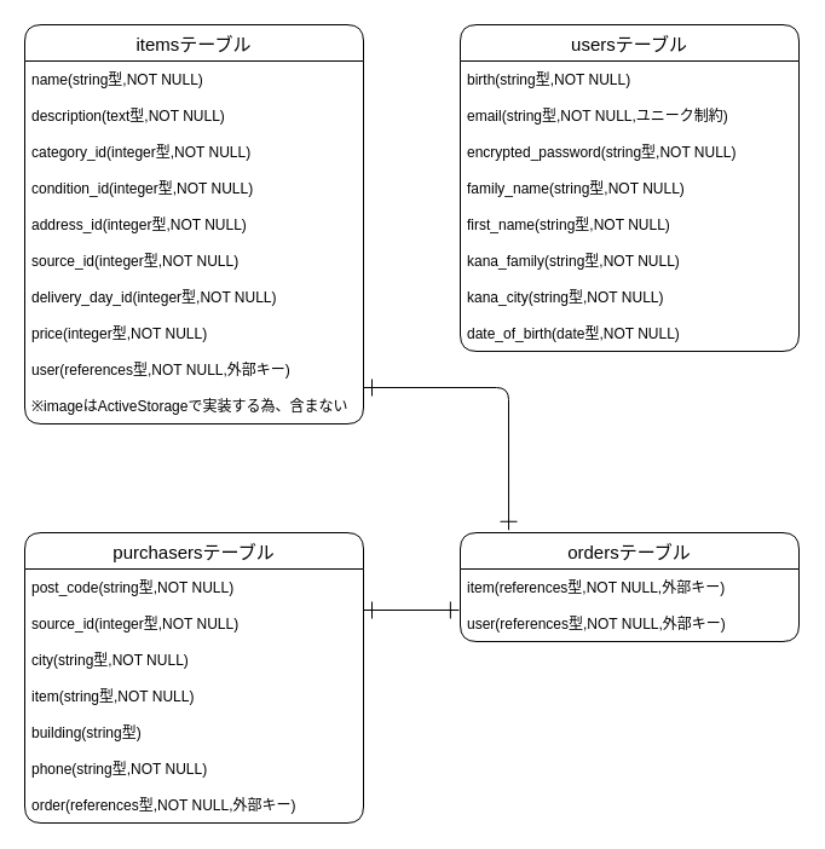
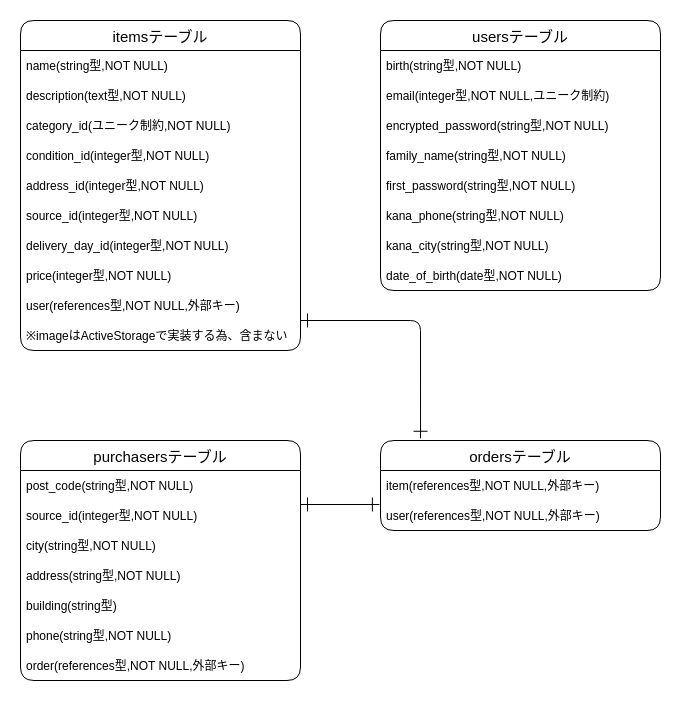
  <mxCell id="0" />
  <mxCell id="1" parent="0" />
  <mxCell id="2" value="itemsテーブル" style="swimlane;fontStyle=0;childLayout=stackLayout;horizontal=1;startSize=30;horizontalStack=0;resizeParent=1;resizeParentMax=0;resizeLast=0;collapsible=1;marginBottom=0;rounded=1;fontSize=15;" parent="1" vertex="1"><mxGeometry x="20" y="20" width="280" height="330" as="geometry" /></mxCell>
  <mxCell id="3" value="name(string型,NOT NULL)" style="text;strokeColor=none;fillColor=none;align=left;verticalAlign=middle;spacingLeft=4;spacingRight=4;overflow=hidden;points=[[0,0.5],[1,0.5]];portConstraint=eastwest;rotatable=0;rounded=1;" parent="2" vertex="1"><mxGeometry y="30" width="280" height="30" as="geometry" /></mxCell>
  <mxCell id="4" value="description(text型,NOT NULL)" style="text;strokeColor=none;fillColor=none;align=left;verticalAlign=middle;spacingLeft=4;spacingRight=4;overflow=hidden;points=[[0,0.5],[1,0.5]];portConstraint=eastwest;rotatable=0;rounded=1;" parent="2" vertex="1"><mxGeometry y="60" width="280" height="30" as="geometry" /></mxCell>
- <mxCell id="5" value="category_id(integer型,NOT NULL)" style="text;strokeColor=none;fillColor=none;align=left;verticalAlign=middle;spacingLeft=4;spacingRight=4;overflow=hidden;points=[[0,0.5],[1,0.5]];portConstraint=eastwest;rotatable=0;rounded=1;" parent="2" vertex="1"><mxGeometry y="90" width="280" height="30" as="geometry" /></mxCell>
+ <mxCell id="5" value="category_id(ユニーク制約,NOT NULL)" style="text;strokeColor=none;fillColor=none;align=left;verticalAlign=middle;spacingLeft=4;spacingRight=4;overflow=hidden;points=[[0,0.5],[1,0.5]];portConstraint=eastwest;rotatable=0;rounded=1;" parent="2" vertex="1"><mxGeometry y="90" width="280" height="30" as="geometry" /></mxCell>
  <mxCell id="6" value="condition_id(integer型,NOT NULL)" style="text;strokeColor=none;fillColor=none;align=left;verticalAlign=middle;spacingLeft=4;spacingRight=4;overflow=hidden;points=[[0,0.5],[1,0.5]];portConstraint=eastwest;rotatable=0;rounded=1;" parent="2" vertex="1"><mxGeometry y="120" width="280" height="30" as="geometry" /></mxCell>
  <mxCell id="7" value="address_id(integer型,NOT NULL)" style="text;strokeColor=none;fillColor=none;align=left;verticalAlign=middle;spacingLeft=4;spacingRight=4;overflow=hidden;points=[[0,0.5],[1,0.5]];portConstraint=eastwest;rotatable=0;rounded=1;" parent="2" vertex="1"><mxGeometry y="150" width="280" height="30" as="geometry" /></mxCell>
  <mxCell id="8" value="source_id(integer型,NOT NULL)" style="text;strokeColor=none;fillColor=none;align=left;verticalAlign=middle;spacingLeft=4;spacingRight=4;overflow=hidden;points=[[0,0.5],[1,0.5]];portConstraint=eastwest;rotatable=0;rounded=1;" parent="2" vertex="1"><mxGeometry y="180" width="280" height="30" as="geometry" /></mxCell>
  <mxCell id="9" value="delivery_day_id(integer型,NOT NULL)" style="text;strokeColor=none;fillColor=none;align=left;verticalAlign=middle;spacingLeft=4;spacingRight=4;overflow=hidden;points=[[0,0.5],[1,0.5]];portConstraint=eastwest;rotatable=0;rounded=1;" parent="2" vertex="1"><mxGeometry y="210" width="280" height="30" as="geometry" /></mxCell>
  <mxCell id="10" value="price(integer型,NOT NULL)" style="text;strokeColor=none;fillColor=none;align=left;verticalAlign=middle;spacingLeft=4;spacingRight=4;overflow=hidden;points=[[0,0.5],[1,0.5]];portConstraint=eastwest;rotatable=0;rounded=1;" parent="2" vertex="1"><mxGeometry y="240" width="280" height="30" as="geometry" /></mxCell>
  <mxCell id="11" value="user(references型,NOT NULL,外部キー)" style="text;strokeColor=none;fillColor=none;align=left;verticalAlign=middle;spacingLeft=4;spacingRight=4;overflow=hidden;points=[[0,0.5],[1,0.5]];portConstraint=eastwest;rotatable=0;rounded=1;" parent="2" vertex="1"><mxGeometry y="270" width="280" height="30" as="geometry" /></mxCell>
  <mxCell id="12" value="※imageはActiveStorageで実装する為、含まない" style="text;strokeColor=none;fillColor=none;align=left;verticalAlign=middle;spacingLeft=4;spacingRight=4;overflow=hidden;points=[[0,0.5],[1,0.5]];portConstraint=eastwest;rotatable=0;rounded=1;" parent="2" vertex="1"><mxGeometry y="300" width="280" height="30" as="geometry" /></mxCell>
  <mxCell id="13" value="usersテーブル" style="swimlane;fontStyle=0;childLayout=stackLayout;horizontal=1;startSize=30;horizontalStack=0;resizeParent=1;resizeParentMax=0;resizeLast=0;collapsible=1;marginBottom=0;rounded=1;fontSize=15;" parent="1" vertex="1"><mxGeometry x="380" y="20" width="280" height="270" as="geometry"><mxRectangle x="480" y="620" width="160" height="40" as="alternateBounds" /></mxGeometry></mxCell>
  <mxCell id="14" value="birth(string型,NOT NULL)" style="text;strokeColor=none;fillColor=none;align=left;verticalAlign=middle;spacingLeft=4;spacingRight=4;overflow=hidden;points=[[0,0.5],[1,0.5]];portConstraint=eastwest;rotatable=0;rounded=1;" parent="13" vertex="1"><mxGeometry y="30" width="280" height="30" as="geometry" /></mxCell>
- <mxCell id="15" value="email(string型,NOT NULL,ユニーク制約)" style="text;strokeColor=none;fillColor=none;align=left;verticalAlign=middle;spacingLeft=4;spacingRight=4;overflow=hidden;points=[[0,0.5],[1,0.5]];portConstraint=eastwest;rotatable=0;rounded=1;" parent="13" vertex="1"><mxGeometry y="60" width="280" height="30" as="geometry" /></mxCell>
+ <mxCell id="15" value="email(integer型,NOT NULL,ユニーク制約)" style="text;strokeColor=none;fillColor=none;align=left;verticalAlign=middle;spacingLeft=4;spacingRight=4;overflow=hidden;points=[[0,0.5],[1,0.5]];portConstraint=eastwest;rotatable=0;rounded=1;" parent="13" vertex="1"><mxGeometry y="60" width="280" height="30" as="geometry" /></mxCell>
  <mxCell id="16" value="encrypted_password(string型,NOT NULL)" style="text;strokeColor=none;fillColor=none;align=left;verticalAlign=middle;spacingLeft=4;spacingRight=4;overflow=hidden;points=[[0,0.5],[1,0.5]];portConstraint=eastwest;rotatable=0;rounded=1;" parent="13" vertex="1"><mxGeometry y="90" width="280" height="30" as="geometry" /></mxCell>
  <mxCell id="17" value="family_name(string型,NOT NULL)" style="text;strokeColor=none;fillColor=none;align=left;verticalAlign=middle;spacingLeft=4;spacingRight=4;overflow=hidden;points=[[0,0.5],[1,0.5]];portConstraint=eastwest;rotatable=0;rounded=1;" parent="13" vertex="1"><mxGeometry y="120" width="280" height="30" as="geometry" /></mxCell>
- <mxCell id="18" value="first_name(string型,NOT NULL)" style="text;strokeColor=none;fillColor=none;align=left;verticalAlign=middle;spacingLeft=4;spacingRight=4;overflow=hidden;points=[[0,0.5],[1,0.5]];portConstraint=eastwest;rotatable=0;rounded=1;" vertex="1" parent="13"><mxGeometry y="150" width="280" height="30" as="geometry" /></mxCell>
- <mxCell id="19" value="kana_family(string型,NOT NULL)" style="text;strokeColor=none;fillColor=none;align=left;verticalAlign=middle;spacingLeft=4;spacingRight=4;overflow=hidden;points=[[0,0.5],[1,0.5]];portConstraint=eastwest;rotatable=0;rounded=1;" vertex="1" parent="13"><mxGeometry y="180" width="280" height="30" as="geometry" /></mxCell>
+ <mxCell id="18" value="first_password(string型,NOT NULL)" style="text;strokeColor=none;fillColor=none;align=left;verticalAlign=middle;spacingLeft=4;spacingRight=4;overflow=hidden;points=[[0,0.5],[1,0.5]];portConstraint=eastwest;rotatable=0;rounded=1;" vertex="1" parent="13"><mxGeometry y="150" width="280" height="30" as="geometry" /></mxCell>
+ <mxCell id="19" value="kana_phone(string型,NOT NULL)" style="text;strokeColor=none;fillColor=none;align=left;verticalAlign=middle;spacingLeft=4;spacingRight=4;overflow=hidden;points=[[0,0.5],[1,0.5]];portConstraint=eastwest;rotatable=0;rounded=1;" vertex="1" parent="13"><mxGeometry y="180" width="280" height="30" as="geometry" /></mxCell>
  <mxCell id="20" value="kana_city(string型,NOT NULL)" style="text;strokeColor=none;fillColor=none;align=left;verticalAlign=middle;spacingLeft=4;spacingRight=4;overflow=hidden;points=[[0,0.5],[1,0.5]];portConstraint=eastwest;rotatable=0;rounded=1;" parent="13" vertex="1"><mxGeometry y="210" width="280" height="30" as="geometry" /></mxCell>
  <mxCell id="21" value="date_of_birth(date型,NOT NULL)" style="text;strokeColor=none;fillColor=none;align=left;verticalAlign=middle;spacingLeft=4;spacingRight=4;overflow=hidden;points=[[0,0.5],[1,0.5]];portConstraint=eastwest;rotatable=0;rounded=1;" parent="13" vertex="1"><mxGeometry y="240" width="280" height="30" as="geometry" /></mxCell>
  <mxCell id="22" style="edgeStyle=none;rounded=1;html=1;exitX=0.143;exitY=-0.025;exitDx=0;exitDy=0;fontSize=15;startArrow=ERone;startFill=0;endArrow=ERone;endFill=0;startSize=12;endSize=12;strokeWidth=1;exitPerimeter=0;" edge="1" parent="1" source="23"><mxGeometry relative="1" as="geometry"><mxPoint x="300" y="320" as="targetPoint" /><Array as="points"><mxPoint x="420" y="320" /></Array></mxGeometry></mxCell>
  <mxCell id="23" value="ordersテーブル" style="swimlane;fontStyle=0;childLayout=stackLayout;horizontal=1;startSize=30;horizontalStack=0;resizeParent=1;resizeParentMax=0;resizeLast=0;collapsible=1;marginBottom=0;rounded=1;fontSize=15;" parent="1" vertex="1"><mxGeometry x="380" y="440" width="280" height="90" as="geometry" /></mxCell>
  <mxCell id="24" value="item(references型,NOT NULL,外部キー)" style="text;strokeColor=none;fillColor=none;align=left;verticalAlign=middle;spacingLeft=4;spacingRight=4;overflow=hidden;points=[[0,0.5],[1,0.5]];portConstraint=eastwest;rotatable=0;rounded=1;" parent="23" vertex="1"><mxGeometry y="30" width="280" height="30" as="geometry" /></mxCell>
  <mxCell id="25" value="user(references型,NOT NULL,外部キー)" style="text;strokeColor=none;fillColor=none;align=left;verticalAlign=middle;spacingLeft=4;spacingRight=4;overflow=hidden;points=[[0,0.5],[1,0.5]];portConstraint=eastwest;rotatable=0;rounded=1;" parent="23" vertex="1"><mxGeometry y="60" width="280" height="30" as="geometry" /></mxCell>
  <mxCell id="26" value="purchasersテーブル" style="swimlane;fontStyle=0;childLayout=stackLayout;horizontal=1;startSize=30;horizontalStack=0;resizeParent=1;resizeParentMax=0;resizeLast=0;collapsible=1;marginBottom=0;rounded=1;fontSize=15;" parent="1" vertex="1"><mxGeometry x="20" y="440" width="280" height="240" as="geometry"><mxRectangle x="80" y="560" width="210" height="40" as="alternateBounds" /></mxGeometry></mxCell>
  <mxCell id="27" value="post_code(string型,NOT NULL)" style="text;strokeColor=none;fillColor=none;align=left;verticalAlign=middle;spacingLeft=4;spacingRight=4;overflow=hidden;points=[[0,0.5],[1,0.5]];portConstraint=eastwest;rotatable=0;rounded=1;" parent="26" vertex="1"><mxGeometry y="30" width="280" height="30" as="geometry" /></mxCell>
  <mxCell id="28" value="source_id(integer型,NOT NULL)" style="text;strokeColor=none;fillColor=none;align=left;verticalAlign=middle;spacingLeft=4;spacingRight=4;overflow=hidden;points=[[0,0.5],[1,0.5]];portConstraint=eastwest;rotatable=0;rounded=1;" parent="26" vertex="1"><mxGeometry y="60" width="280" height="30" as="geometry" /></mxCell>
  <mxCell id="29" value="city(string型,NOT NULL)" style="text;strokeColor=none;fillColor=none;align=left;verticalAlign=middle;spacingLeft=4;spacingRight=4;overflow=hidden;points=[[0,0.5],[1,0.5]];portConstraint=eastwest;rotatable=0;rounded=1;" parent="26" vertex="1"><mxGeometry y="90" width="280" height="30" as="geometry" /></mxCell>
- <mxCell id="30" value="item(string型,NOT NULL)" style="text;strokeColor=none;fillColor=none;align=left;verticalAlign=middle;spacingLeft=4;spacingRight=4;overflow=hidden;points=[[0,0.5],[1,0.5]];portConstraint=eastwest;rotatable=0;rounded=1;" parent="26" vertex="1"><mxGeometry y="120" width="280" height="30" as="geometry" /></mxCell>
+ <mxCell id="30" value="address(string型,NOT NULL)" style="text;strokeColor=none;fillColor=none;align=left;verticalAlign=middle;spacingLeft=4;spacingRight=4;overflow=hidden;points=[[0,0.5],[1,0.5]];portConstraint=eastwest;rotatable=0;rounded=1;" parent="26" vertex="1"><mxGeometry y="120" width="280" height="30" as="geometry" /></mxCell>
  <mxCell id="31" value="building(string型)" style="text;strokeColor=none;fillColor=none;align=left;verticalAlign=middle;spacingLeft=4;spacingRight=4;overflow=hidden;points=[[0,0.5],[1,0.5]];portConstraint=eastwest;rotatable=0;rounded=1;" parent="26" vertex="1"><mxGeometry y="150" width="280" height="30" as="geometry" /></mxCell>
  <mxCell id="32" value="phone(string型,NOT NULL)" style="text;strokeColor=none;fillColor=none;align=left;verticalAlign=middle;spacingLeft=4;spacingRight=4;overflow=hidden;points=[[0,0.5],[1,0.5]];portConstraint=eastwest;rotatable=0;rounded=1;" vertex="1" parent="26"><mxGeometry y="180" width="280" height="30" as="geometry" /></mxCell>
  <mxCell id="33" value="order(references型,NOT NULL,外部キー)" style="text;strokeColor=none;fillColor=none;align=left;verticalAlign=middle;spacingLeft=4;spacingRight=4;overflow=hidden;points=[[0,0.5],[1,0.5]];portConstraint=eastwest;rotatable=0;rounded=1;" vertex="1" parent="26"><mxGeometry y="210" width="280" height="30" as="geometry" /></mxCell>
  <mxCell id="34" style="edgeStyle=none;rounded=1;html=1;fontSize=15;startArrow=ERone;startFill=0;endArrow=ERone;endFill=0;strokeWidth=1;endSize=12;startSize=12;exitX=-0.004;exitY=0.133;exitDx=0;exitDy=0;exitPerimeter=0;" edge="1" parent="1" source="25"><mxGeometry relative="1" as="geometry"><mxPoint x="370" y="502" as="sourcePoint" /><mxPoint x="300" y="504" as="targetPoint" /></mxGeometry></mxCell>
